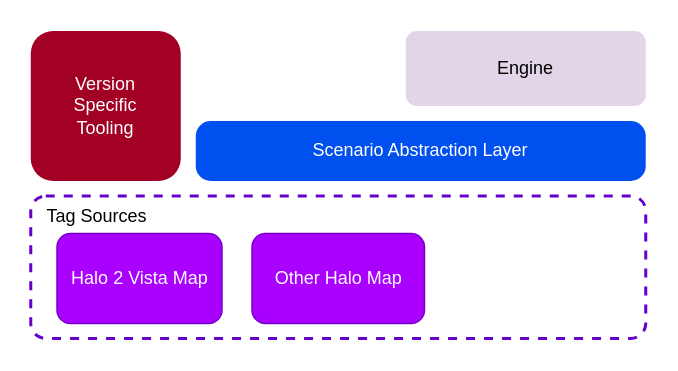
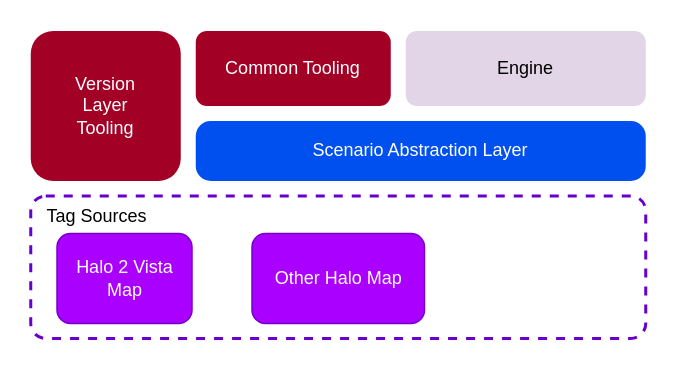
  <mxCell id="0" />
  <mxCell id="1" parent="0" />
  <mxCell id="2" value="&lt;div&gt;Tag Sources&lt;/div&gt;" style="rounded=1;whiteSpace=wrap;html=1;fillColor=none;strokeColor=#6600CC;fontColor=#000000;align=left;verticalAlign=top;absoluteArcSize=1;strokeWidth=2;dashed=1;spacingLeft=9;" vertex="1" parent="1"><mxGeometry x="20" y="130" width="410" height="95" as="geometry" /></mxCell>
- <mxCell id="3" value="Halo 2 Vista Map" style="rounded=1;whiteSpace=wrap;html=1;align=center;fillColor=#aa00ff;strokeColor=#7700CC;fontColor=#ffffff;" vertex="1" parent="1"><mxGeometry x="37.5" y="155" width="110" height="60" as="geometry" /></mxCell>
+ <mxCell id="3" value="Halo 2 Vista Map" style="rounded=1;whiteSpace=wrap;html=1;align=center;fillColor=#aa00ff;strokeColor=#7700CC;fontColor=#ffffff;" vertex="1" parent="1"><mxGeometry x="37.5" y="155" width="90" height="60" as="geometry" /></mxCell>
  <mxCell id="4" value="Other Halo Map" style="rounded=1;whiteSpace=wrap;html=1;align=center;fillColor=#aa00ff;strokeColor=#7700CC;fontColor=#ffffff;" vertex="1" parent="1"><mxGeometry x="167.5" y="155" width="115" height="60" as="geometry" /></mxCell>
  <mxCell id="5" value="&lt;div&gt;Scenario Abstraction Layer&lt;/div&gt;" style="rounded=1;whiteSpace=wrap;html=1;align=center;fillColor=#0050ef;strokeColor=none;fontColor=#ffffff;absoluteArcSize=1;" vertex="1" parent="1"><mxGeometry x="130" y="80" width="300" height="40" as="geometry" /></mxCell>
  <mxCell id="6" value="&lt;div&gt;Engine&lt;/div&gt;" style="rounded=1;whiteSpace=wrap;html=1;align=center;fillColor=#e1d5e7;strokeColor=none;fontColor=#000000;" vertex="1" parent="1"><mxGeometry x="270" y="20" width="160" height="50" as="geometry" /></mxCell>
- <mxCell id="7" value="&lt;div&gt;Version&lt;/div&gt;&lt;div&gt;Specific&lt;/div&gt;&lt;div&gt;Tooling&lt;/div&gt;" style="rounded=1;whiteSpace=wrap;html=1;dashed=1;strokeWidth=2;fillColor=#a20025;fontColor=#ffffff;align=center;strokeColor=none;" vertex="1" parent="1"><mxGeometry x="20" y="20" width="100" height="100" as="geometry" /></mxCell>
+ <mxCell id="7" value="&lt;div&gt;Version&lt;/div&gt;&lt;div&gt;Layer&lt;/div&gt;&lt;div&gt;Tooling&lt;/div&gt;" style="rounded=1;whiteSpace=wrap;html=1;dashed=1;strokeWidth=2;fillColor=#a20025;fontColor=#ffffff;align=center;strokeColor=none;" vertex="1" parent="1"><mxGeometry x="20" y="20" width="100" height="100" as="geometry" /></mxCell>
+ <mxCell id="8" value="&lt;div&gt;Common Tooling&lt;/div&gt;" style="rounded=1;whiteSpace=wrap;html=1;dashed=1;strokeWidth=2;fillColor=#a20025;fontColor=#ffffff;align=center;strokeColor=none;" vertex="1" parent="1"><mxGeometry x="130" y="20" width="130" height="50" as="geometry" /></mxCell>
